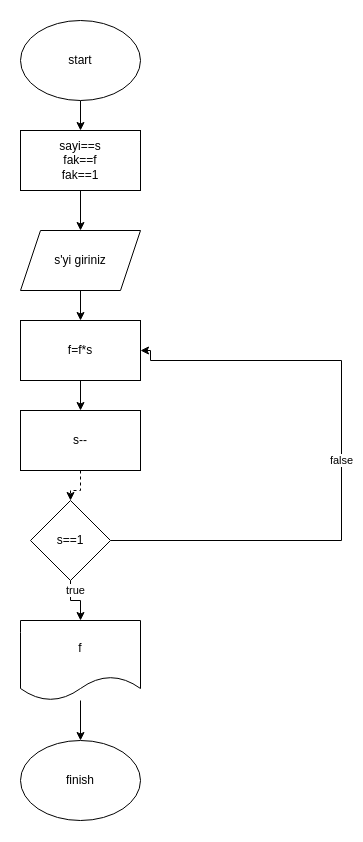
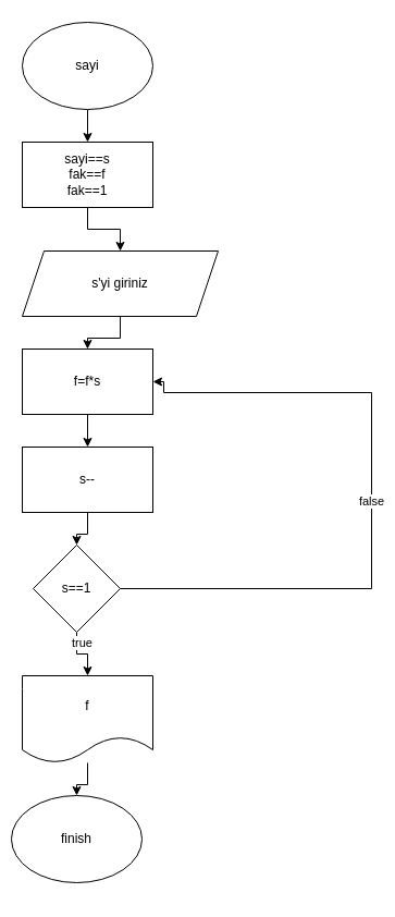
  <mxCell id="0" />
  <mxCell id="1" parent="0" />
  <mxCell id="2" style="edgeStyle=orthogonalEdgeStyle;rounded=0;orthogonalLoop=1;jettySize=auto;html=1;" edge="1" parent="1" source="3" target="5"><mxGeometry relative="1" as="geometry"><mxPoint x="80" y="140" as="targetPoint" /></mxGeometry></mxCell>
- <mxCell id="3" value="start" style="ellipse;whiteSpace=wrap;html=1;" vertex="1" parent="1"><mxGeometry x="20" width="120" height="80" as="geometry" y="20" /></mxCell>
+ <mxCell id="3" value="sayi" style="ellipse;whiteSpace=wrap;html=1;" vertex="1" parent="1"><mxGeometry x="20" width="120" height="80" as="geometry" y="20" /></mxCell>
  <mxCell id="4" style="edgeStyle=orthogonalEdgeStyle;rounded=0;orthogonalLoop=1;jettySize=auto;html=1;" edge="1" parent="1" source="5" target="7"><mxGeometry relative="1" as="geometry"><mxPoint x="80" y="260" as="targetPoint" /></mxGeometry></mxCell>
  <mxCell id="5" value="sayi==s&lt;br&gt;fak==f&lt;br&gt;fak==1" style="rounded=0;whiteSpace=wrap;html=1;" vertex="1" parent="1"><mxGeometry x="20" y="130" width="120" height="60" as="geometry" /></mxCell>
  <mxCell id="6" style="edgeStyle=orthogonalEdgeStyle;rounded=0;orthogonalLoop=1;jettySize=auto;html=1;" edge="1" parent="1" source="7" target="9"><mxGeometry relative="1" as="geometry"><mxPoint x="80" y="350" as="targetPoint" /></mxGeometry></mxCell>
- <mxCell id="7" value="s'yi giriniz" style="shape=parallelogram;perimeter=parallelogramPerimeter;whiteSpace=wrap;html=1;fixedSize=1;" vertex="1" parent="1"><mxGeometry x="20" y="230" width="120" height="60" as="geometry" /></mxCell>
+ <mxCell id="7" value="s'yi giriniz" style="shape=parallelogram;perimeter=parallelogramPerimeter;whiteSpace=wrap;html=1;fixedSize=1;" vertex="1" parent="1"><mxGeometry x="20" y="230" width="180" height="60" as="geometry" /></mxCell>
  <mxCell id="8" style="edgeStyle=orthogonalEdgeStyle;rounded=0;orthogonalLoop=1;jettySize=auto;html=1;" edge="1" parent="1" source="9" target="11"><mxGeometry relative="1" as="geometry"><mxPoint x="80" y="420" as="targetPoint" /></mxGeometry></mxCell>
  <mxCell id="9" value="f=f*s" style="rounded=0;whiteSpace=wrap;html=1;" vertex="1" parent="1"><mxGeometry x="20" y="320" width="120" height="60" as="geometry" /></mxCell>
- <mxCell id="10" style="edgeStyle=orthogonalEdgeStyle;rounded=0;orthogonalLoop=1;jettySize=auto;html=1;dashed=1;" edge="1" parent="1" source="11" target="14"><mxGeometry relative="1" as="geometry"><mxPoint x="80" y="540" as="targetPoint" /></mxGeometry></mxCell>
+ <mxCell id="10" style="edgeStyle=orthogonalEdgeStyle;rounded=0;orthogonalLoop=1;jettySize=auto;html=1;" edge="1" parent="1" source="11" target="14"><mxGeometry relative="1" as="geometry"><mxPoint x="80" y="540" as="targetPoint" /></mxGeometry></mxCell>
  <mxCell id="11" value="s--" style="rounded=0;whiteSpace=wrap;html=1;" vertex="1" parent="1"><mxGeometry x="20" y="410" width="120" height="60" as="geometry" /></mxCell>
  <mxCell id="12" value="false" style="edgeStyle=orthogonalEdgeStyle;rounded=0;orthogonalLoop=1;jettySize=auto;html=1;" edge="1" parent="1" source="14"><mxGeometry x="0.001" relative="1" as="geometry"><mxPoint x="140" y="350" as="targetPoint" /><Array as="points"><mxPoint x="341" y="540" /><mxPoint x="341" y="360" /><mxPoint x="150" y="360" /><mxPoint x="150" y="350" /><mxPoint x="140" y="350" /></Array><mxPoint as="offset" /></mxGeometry></mxCell>
  <mxCell id="13" value="true" style="edgeStyle=orthogonalEdgeStyle;rounded=0;orthogonalLoop=1;jettySize=auto;html=1;" edge="1" parent="1" source="14" target="16"><mxGeometry y="10" relative="1" as="geometry"><mxPoint x="80" y="620" as="targetPoint" /><mxPoint as="offset" /></mxGeometry></mxCell>
  <mxCell id="14" value="s==1" style="rhombus;whiteSpace=wrap;html=1;" vertex="1" parent="1"><mxGeometry x="30" y="500" width="80" height="80" as="geometry" /></mxCell>
  <mxCell id="15" style="edgeStyle=orthogonalEdgeStyle;rounded=0;orthogonalLoop=1;jettySize=auto;html=1;" edge="1" parent="1" source="16" target="17"><mxGeometry relative="1" as="geometry"><mxPoint x="80" y="780" as="targetPoint" /></mxGeometry></mxCell>
  <mxCell id="16" value="f" style="shape=document;whiteSpace=wrap;html=1;boundedLbl=1;" vertex="1" parent="1"><mxGeometry x="20" y="620" width="120" height="80" as="geometry" /></mxCell>
- <mxCell id="17" value="finish" style="ellipse;whiteSpace=wrap;html=1;" vertex="1" parent="1"><mxGeometry x="20" y="740" width="120" height="80" as="geometry" /></mxCell>
+ <mxCell id="17" value="finish" style="ellipse;whiteSpace=wrap;html=1;" vertex="1" parent="1"><mxGeometry x="10" y="730" width="120" height="80" as="geometry" /></mxCell>
